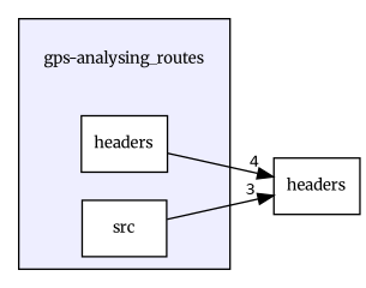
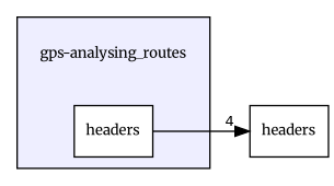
  digraph {
    compound=true
    rankdir=LR
    fontname=Merriweather
    node [fontname=Merriweather fontsize=10 shape=box]
    edge [labeldistance=1.5 labelfontname=Helvetica labelfontsize=10 fontname=Merriweather]
    n1 [label="gps-analysing_routes" shape=plaintext]
    n2 [color=black fillcolor=white label=headers style=filled]
-   n3 [color=black fillcolor=white label=src style=filled]
    n4 [label=headers]
    subgraph cluster_1 {
      bgcolor="#eeeeff"
      pencolor=black
      n1
      n2
-     n3
    }
    n2 -> n4 [headlabel=4]
-   n3 -> n4 [headlabel=3]
  }
